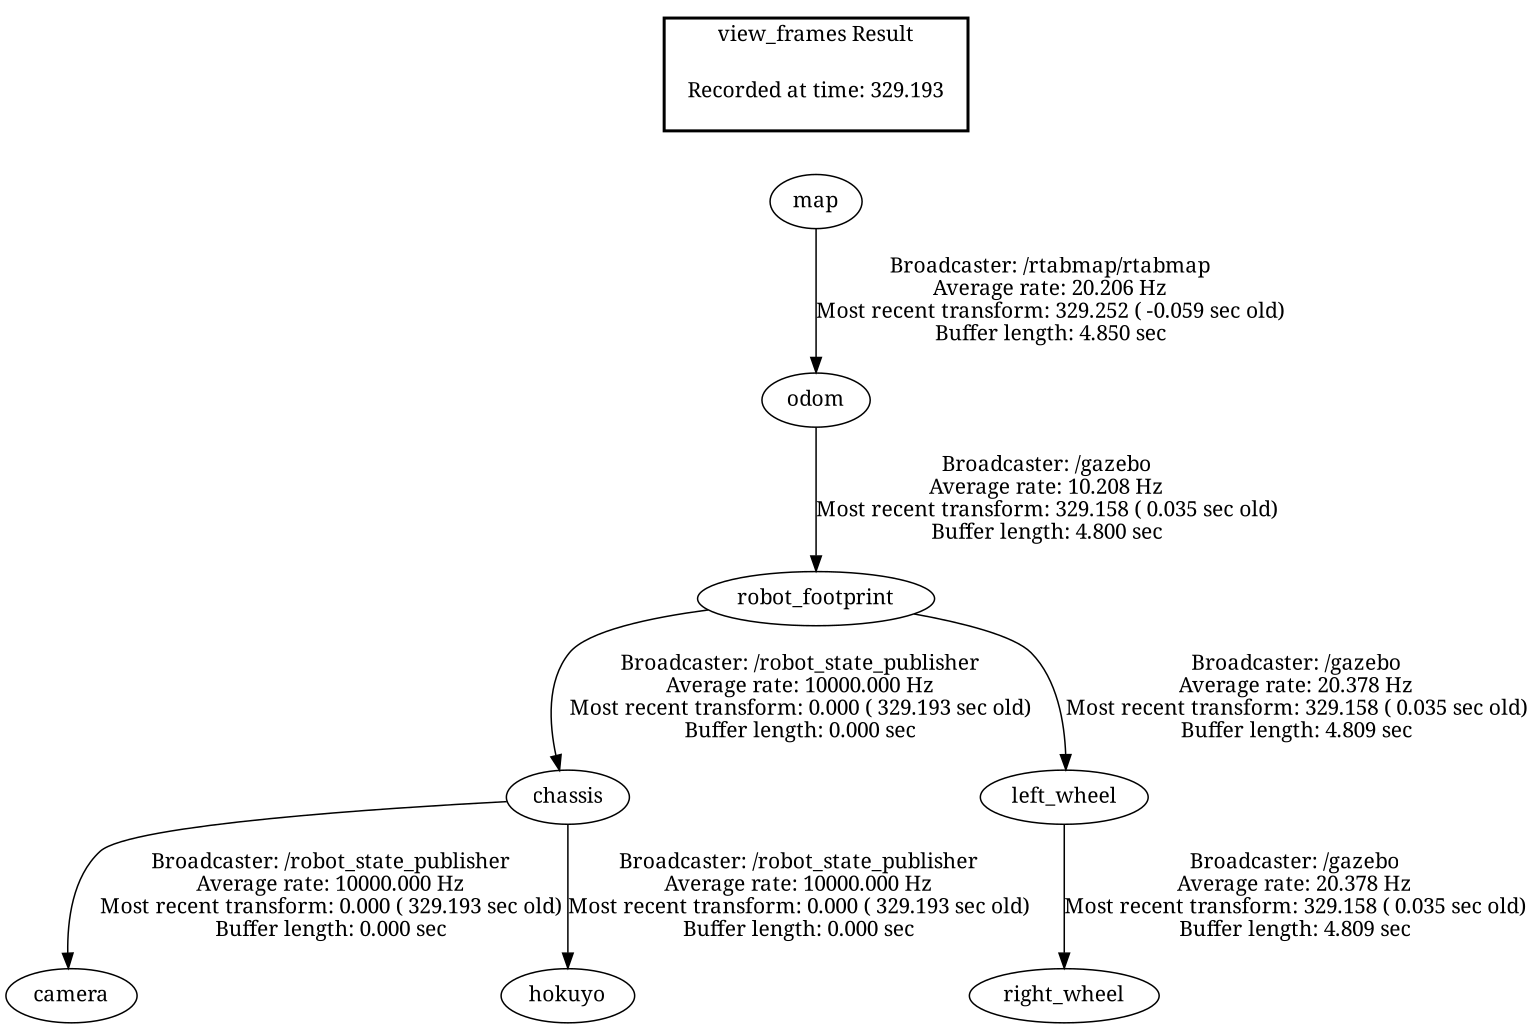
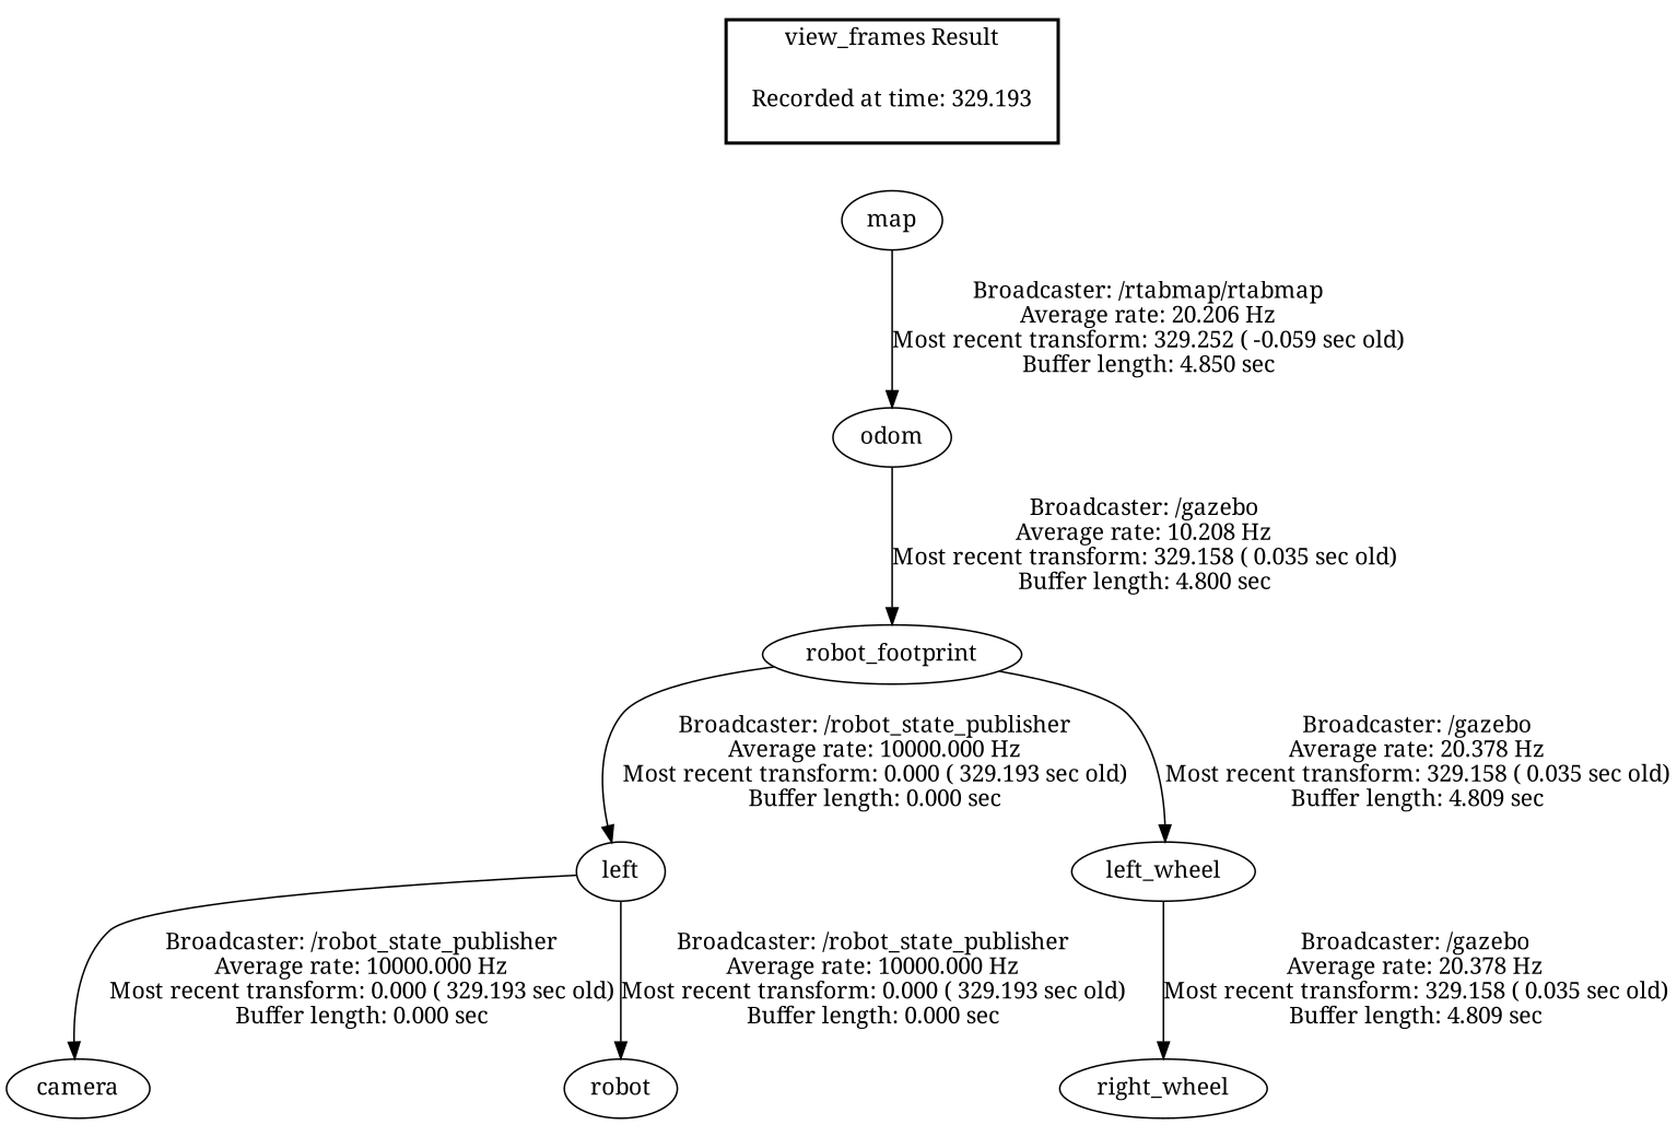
  digraph {
    fontname="Noto Serif"
    node [fontname="Noto Serif"]
    edge [fontname="Noto Serif"]
    "Recorded at time: 329.193" [shape=plaintext]
    map
-   chassis
+   chassis [label=left]
    camera
-   hokuyo
+   hokuyo [label=robot]
    robot_footprint
    left_wheel
    right_wheel
    odom
    subgraph cluster_1 {
      color=black
      label="view_frames Result"
      style=bold
      "Recorded at time: 329.193"
    }
    "Recorded at time: 329.193" -> map [style=invis]
    map -> odom [label="Broadcaster: /rtabmap/rtabmap\nAverage rate: 20.206 Hz\nMost recent transform: 329.252 ( -0.059 sec old)\nBuffer length: 4.850 sec\n"]
    chassis -> camera [label="Broadcaster: /robot_state_publisher\nAverage rate: 10000.000 Hz\nMost recent transform: 0.000 ( 329.193 sec old)\nBuffer length: 0.000 sec\n"]
    chassis -> hokuyo [label="Broadcaster: /robot_state_publisher\nAverage rate: 10000.000 Hz\nMost recent transform: 0.000 ( 329.193 sec old)\nBuffer length: 0.000 sec\n"]
    robot_footprint -> chassis [label="Broadcaster: /robot_state_publisher\nAverage rate: 10000.000 Hz\nMost recent transform: 0.000 ( 329.193 sec old)\nBuffer length: 0.000 sec\n"]
    robot_footprint -> left_wheel [label="Broadcaster: /gazebo\nAverage rate: 20.378 Hz\nMost recent transform: 329.158 ( 0.035 sec old)\nBuffer length: 4.809 sec\n"]
    left_wheel -> right_wheel [label="Broadcaster: /gazebo\nAverage rate: 20.378 Hz\nMost recent transform: 329.158 ( 0.035 sec old)\nBuffer length: 4.809 sec\n"]
    odom -> robot_footprint [label="Broadcaster: /gazebo\nAverage rate: 10.208 Hz\nMost recent transform: 329.158 ( 0.035 sec old)\nBuffer length: 4.800 sec\n"]
  }
